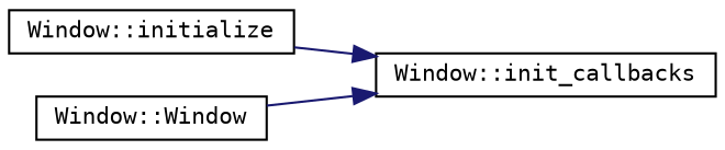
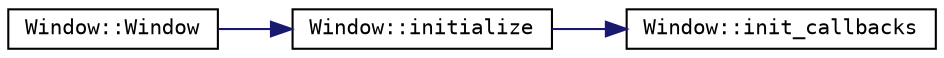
  digraph {
    fontname="DejaVu Sans Mono"
    rankdir=RL
    node [color=black fontname="DejaVu Sans Mono" fontsize=10 shape=record]
    edge [color=midnightblue dir=back fontname="DejaVu Sans Mono" fontsize=10 labelfontname=Helvetica labelfontsize=10 style=solid]
    n1 [height=0.2 label="Window::init_callbacks" width=0.4]
    n2 [height=0.2 label="Window::initialize" width=0.4]
    n3 [height=0.2 label="Window::Window" width=0.4]
    n1 -> n2
-   n1 -> n3
+   n2 -> n3
  }
